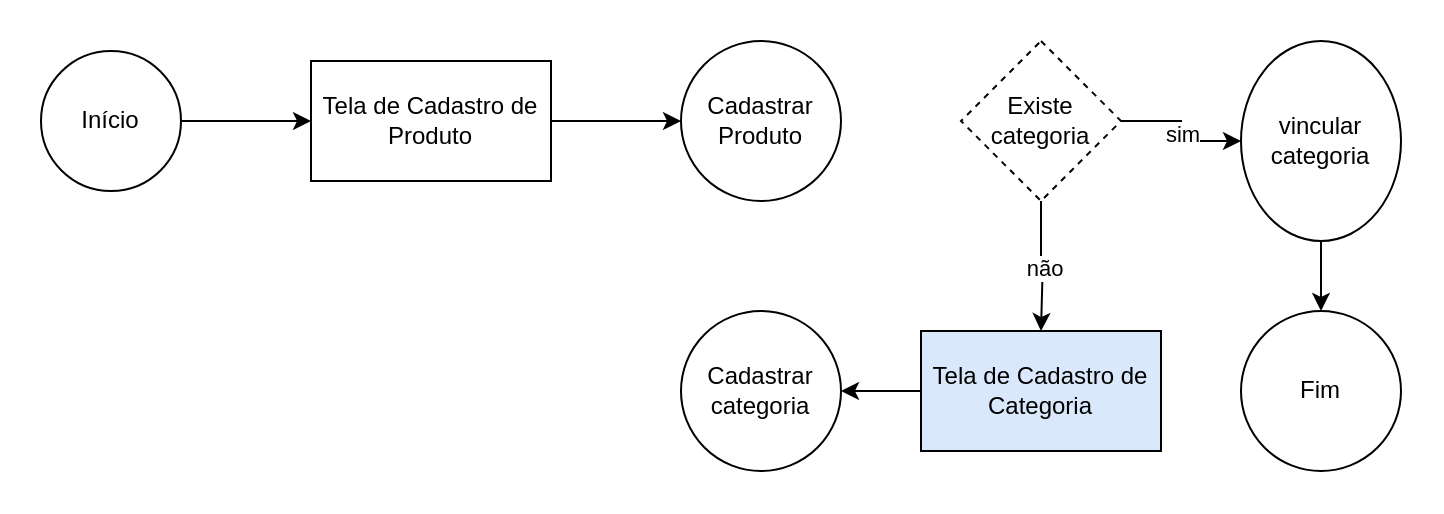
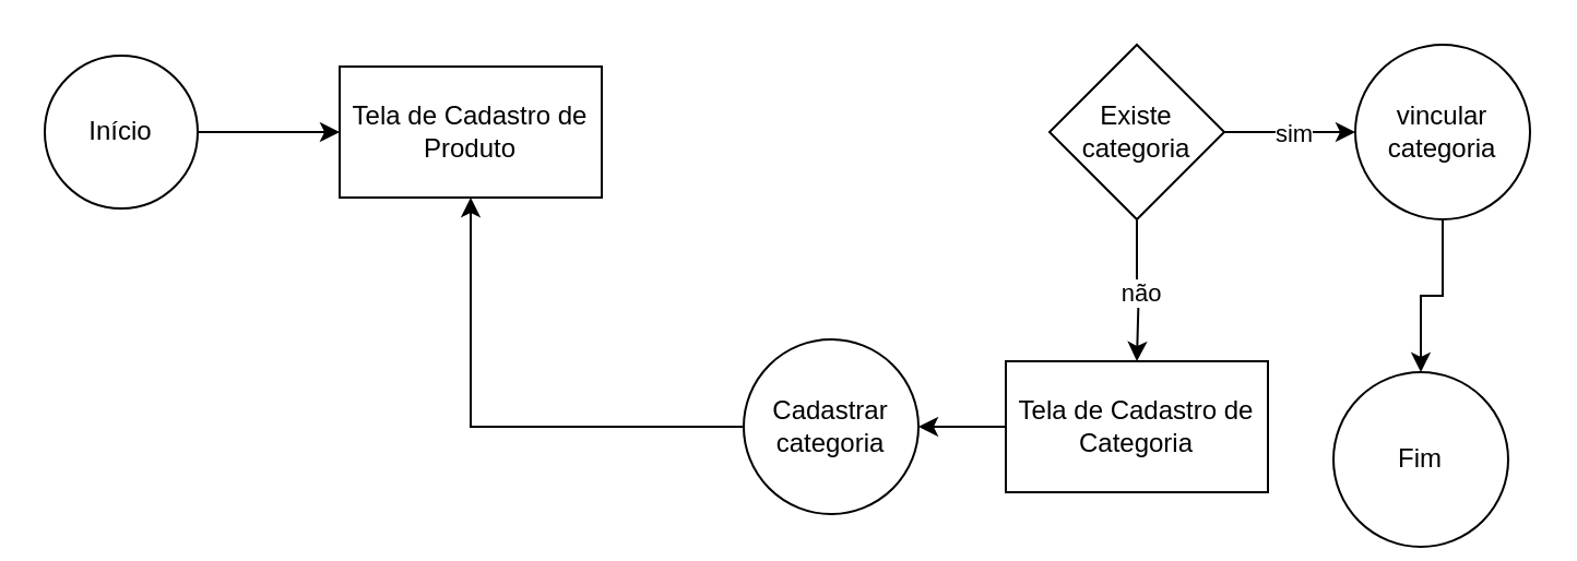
  <mxCell id="0" />
  <mxCell id="1" parent="0" />
  <mxCell id="2" value="" style="edgeStyle=orthogonalEdgeStyle;rounded=0;orthogonalLoop=1;jettySize=auto;html=1;" edge="1" parent="1" source="3" target="5"><mxGeometry relative="1" as="geometry" /></mxCell>
  <mxCell id="3" value="Início" style="ellipse;whiteSpace=wrap;html=1;aspect=fixed;" vertex="1" parent="1"><mxGeometry x="20" y="25" width="70" height="70" as="geometry" /></mxCell>
- <mxCell id="4" value="" style="edgeStyle=orthogonalEdgeStyle;rounded=0;orthogonalLoop=1;jettySize=auto;html=1;" edge="1" parent="1" source="5" target="6"><mxGeometry relative="1" as="geometry" /></mxCell>
  <mxCell id="5" value="Tela de Cadastro de Produto" style="whiteSpace=wrap;html=1;" vertex="1" parent="1"><mxGeometry x="155" y="30" width="120" height="60" as="geometry" /></mxCell>
- <mxCell id="6" value="Cadastrar Produto" style="ellipse;whiteSpace=wrap;html=1;" vertex="1" parent="1"><mxGeometry x="340" y="20" width="80" height="80" as="geometry" /></mxCell>
  <mxCell id="7" style="edgeStyle=orthogonalEdgeStyle;rounded=0;orthogonalLoop=1;jettySize=auto;html=1;exitX=1;exitY=0.5;exitDx=0;exitDy=0;entryX=0;entryY=0.5;entryDx=0;entryDy=0;" edge="1" parent="1" source="11" target="13"><mxGeometry relative="1" as="geometry" /></mxCell>
  <mxCell id="8" value="&lt;div&gt;sim&lt;/div&gt;" style="edgeLabel;html=1;align=center;verticalAlign=middle;resizable=0;points=[];" vertex="1" connectable="0" parent="7"><mxGeometry x="0.033" relative="1" as="geometry"><mxPoint as="offset" /></mxGeometry></mxCell>
  <mxCell id="9" style="edgeStyle=orthogonalEdgeStyle;rounded=0;orthogonalLoop=1;jettySize=auto;html=1;entryX=0.5;entryY=0;entryDx=0;entryDy=0;" edge="1" parent="1" source="11" target="15"><mxGeometry relative="1" as="geometry"><mxPoint x="520" y="155" as="targetPoint" /><Array as="points"><mxPoint x="520" y="128" /><mxPoint x="521" y="128" /></Array></mxGeometry></mxCell>
  <mxCell id="10" value="não" style="edgeLabel;html=1;align=center;verticalAlign=middle;resizable=0;points=[];" vertex="1" connectable="0" parent="9"><mxGeometry x="0.041" y="1" relative="1" as="geometry"><mxPoint as="offset" /></mxGeometry></mxCell>
- <mxCell id="11" value="Existe categoria" style="rhombus;whiteSpace=wrap;html=1;dashed=1;" vertex="1" parent="1"><mxGeometry x="480" y="20" width="80" height="80" as="geometry" /></mxCell>
+ <mxCell id="11" value="Existe categoria" style="rhombus;whiteSpace=wrap;html=1;" vertex="1" parent="1"><mxGeometry x="480" y="20" width="80" height="80" as="geometry" /></mxCell>
  <mxCell id="12" style="edgeStyle=orthogonalEdgeStyle;rounded=0;orthogonalLoop=1;jettySize=auto;html=1;" edge="1" parent="1" source="13" target="18"><mxGeometry relative="1" as="geometry"><mxPoint x="660" y="155" as="targetPoint" /></mxGeometry></mxCell>
- <mxCell id="13" value="vincular categoria" style="ellipse;whiteSpace=wrap;html=1;" vertex="1" parent="1"><mxGeometry x="620" y="20" width="80" height="100" as="geometry" /></mxCell>
+ <mxCell id="13" value="vincular categoria" style="ellipse;whiteSpace=wrap;html=1;" vertex="1" parent="1"><mxGeometry x="620" y="20" width="80" height="80" as="geometry" /></mxCell>
  <mxCell id="14" style="edgeStyle=orthogonalEdgeStyle;rounded=0;orthogonalLoop=1;jettySize=auto;html=1;exitX=0;exitY=0.5;exitDx=0;exitDy=0;" edge="1" parent="1" source="15" target="17"><mxGeometry relative="1" as="geometry"><mxPoint x="410" y="195" as="targetPoint" /></mxGeometry></mxCell>
- <mxCell id="15" value="Tela de Cadastro de Categoria" style="rounded=0;whiteSpace=wrap;html=1;fillColor=#dae8fc;" vertex="1" parent="1"><mxGeometry x="460" y="165" width="120" height="60" as="geometry" /></mxCell>
+ <mxCell id="15" value="Tela de Cadastro de Categoria" style="rounded=0;whiteSpace=wrap;html=1;" vertex="1" parent="1"><mxGeometry x="460" y="165" width="120" height="60" as="geometry" /></mxCell>
+ <mxCell id="16" style="edgeStyle=orthogonalEdgeStyle;rounded=0;orthogonalLoop=1;jettySize=auto;html=1;entryX=0.5;entryY=1;entryDx=0;entryDy=0;" edge="1" parent="1" source="17" target="5"><mxGeometry relative="1" as="geometry" /></mxCell>
  <mxCell id="17" value="Cadastrar categoria" style="ellipse;whiteSpace=wrap;html=1;aspect=fixed;" vertex="1" parent="1"><mxGeometry x="340" y="155" width="80" height="80" as="geometry" /></mxCell>
- <mxCell id="18" value="Fim" style="ellipse;whiteSpace=wrap;html=1;aspect=fixed;" vertex="1" parent="1"><mxGeometry x="620" y="155" width="80" height="80" as="geometry" /></mxCell>
+ <mxCell id="18" value="Fim" style="ellipse;whiteSpace=wrap;html=1;aspect=fixed;" vertex="1" parent="1"><mxGeometry x="610" y="170" width="80" height="80" as="geometry" /></mxCell>
